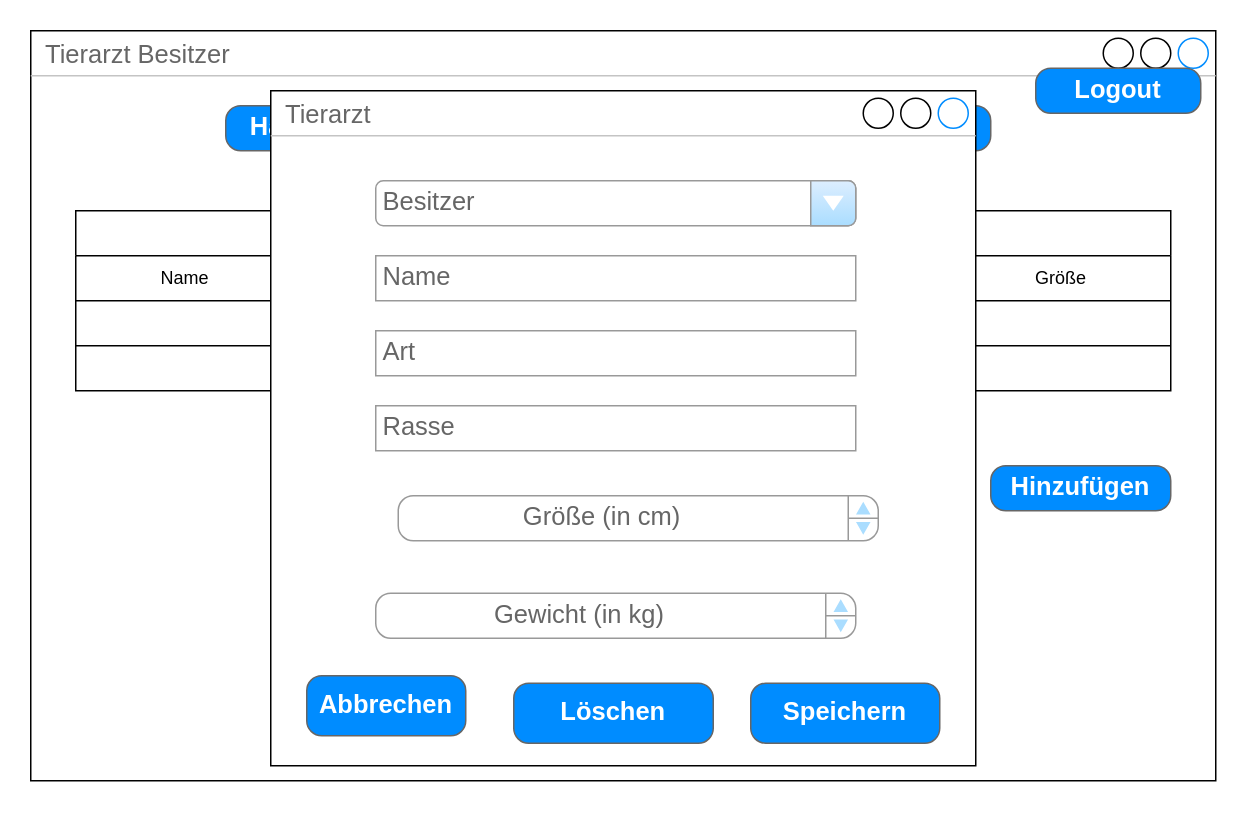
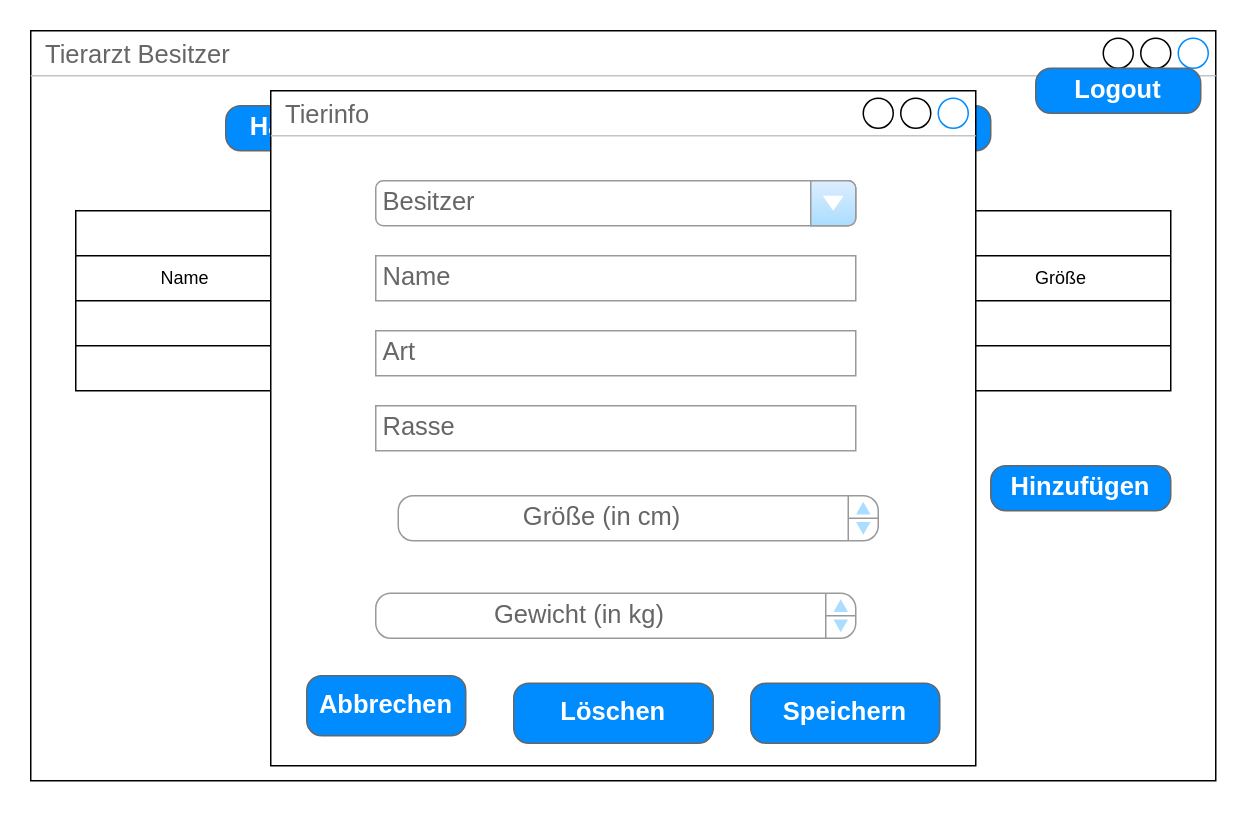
  <mxCell id="0" />
  <mxCell id="1" parent="0" />
  <mxCell id="2" value="Tierarzt Besitzer" style="strokeWidth=1;shadow=0;dashed=0;align=center;html=1;shape=mxgraph.mockup.containers.window;align=left;verticalAlign=top;spacingLeft=8;strokeColor2=#008cff;strokeColor3=#c4c4c4;fontColor=#666666;mainText=;fontSize=17;labelBackgroundColor=none;" parent="1" vertex="1"><mxGeometry x="20" y="20" width="790" height="500" as="geometry" /></mxCell>
  <mxCell id="3" value="Logout" style="strokeWidth=1;shadow=0;dashed=0;align=center;html=1;shape=mxgraph.mockup.buttons.button;strokeColor=#666666;fontColor=#ffffff;mainText=;buttonStyle=round;fontSize=17;fontStyle=1;fillColor=#008cff;whiteSpace=wrap;" parent="1" vertex="1"><mxGeometry x="690" y="45" width="110" height="30" as="geometry" /></mxCell>
  <mxCell id="4" value="Nachrichten" style="strokeWidth=1;shadow=0;dashed=0;align=center;html=1;shape=mxgraph.mockup.buttons.button;strokeColor=#666666;fontColor=#ffffff;mainText=;buttonStyle=round;fontSize=17;fontStyle=1;fillColor=#008cff;whiteSpace=wrap;" parent="1" vertex="1"><mxGeometry x="540" y="70" width="120" height="30" as="geometry" /></mxCell>
  <mxCell id="5" value="Hauptseite" style="strokeWidth=1;shadow=0;dashed=0;align=center;html=1;shape=mxgraph.mockup.buttons.button;strokeColor=#666666;fontColor=#ffffff;mainText=;buttonStyle=round;fontSize=17;fontStyle=1;fillColor=#008cff;whiteSpace=wrap;" parent="1" vertex="1"><mxGeometry x="150" y="70" width="120" height="30" as="geometry" /></mxCell>
  <mxCell id="6" value="Termine" style="strokeWidth=1;shadow=0;dashed=0;align=center;html=1;shape=mxgraph.mockup.buttons.button;strokeColor=#666666;fontColor=#ffffff;mainText=;buttonStyle=round;fontSize=17;fontStyle=1;fillColor=#008cff;whiteSpace=wrap;" parent="1" vertex="1"><mxGeometry x="280" y="70" width="120" height="30" as="geometry" /></mxCell>
  <mxCell id="7" value="Verwaltung" style="strokeWidth=1;shadow=0;dashed=0;align=center;html=1;shape=mxgraph.mockup.buttons.button;strokeColor=#666666;fontColor=#ffffff;mainText=;buttonStyle=round;fontSize=17;fontStyle=1;fillColor=#008cff;whiteSpace=wrap;" parent="1" vertex="1"><mxGeometry x="410" y="70" width="120" height="30" as="geometry" /></mxCell>
  <mxCell id="8" value="Tiere" style="shape=table;html=1;whiteSpace=wrap;startSize=30;container=1;collapsible=0;childLayout=tableLayout;fontStyle=1;align=center;" parent="1" vertex="1"><mxGeometry x="50" y="140" width="730" height="120" as="geometry" /></mxCell>
  <mxCell id="9" value="" style="shape=partialRectangle;html=1;whiteSpace=wrap;collapsible=0;dropTarget=0;pointerEvents=0;fillColor=none;top=0;left=0;bottom=0;right=0;points=[[0,0.5],[1,0.5]];portConstraint=eastwest;" parent="8" vertex="1"><mxGeometry y="30" width="730" height="30" as="geometry" /></mxCell>
  <mxCell id="10" value="Name" style="shape=partialRectangle;html=1;whiteSpace=wrap;connectable=0;fillColor=none;top=0;left=0;bottom=0;right=0;overflow=hidden;" parent="9" vertex="1"><mxGeometry width="146" height="30" as="geometry" /></mxCell>
  <mxCell id="11" value="Art" style="shape=partialRectangle;html=1;whiteSpace=wrap;connectable=0;fillColor=none;top=0;left=0;bottom=0;right=0;overflow=hidden;" parent="9" vertex="1"><mxGeometry x="146" width="145" height="30" as="geometry" /></mxCell>
  <mxCell id="12" value="Rasse" style="shape=partialRectangle;html=1;whiteSpace=wrap;connectable=0;fillColor=none;top=0;left=0;bottom=0;right=0;overflow=hidden;" parent="9" vertex="1"><mxGeometry x="291" width="146" height="30" as="geometry" /></mxCell>
  <mxCell id="13" value="Gewicht" style="shape=partialRectangle;html=1;whiteSpace=wrap;connectable=0;fillColor=none;top=0;left=0;bottom=0;right=0;overflow=hidden;" parent="9" vertex="1"><mxGeometry x="437" width="147" height="30" as="geometry" /></mxCell>
  <mxCell id="14" value="Größe" style="shape=partialRectangle;html=1;whiteSpace=wrap;connectable=0;fillColor=none;top=0;left=0;bottom=0;right=0;overflow=hidden;" parent="9" vertex="1"><mxGeometry x="584" width="146" height="30" as="geometry" /></mxCell>
  <mxCell id="15" value="" style="shape=partialRectangle;html=1;whiteSpace=wrap;collapsible=0;dropTarget=0;pointerEvents=0;fillColor=none;top=0;left=0;bottom=0;right=0;points=[[0,0.5],[1,0.5]];portConstraint=eastwest;" parent="8" vertex="1"><mxGeometry y="60" width="730" height="30" as="geometry" /></mxCell>
  <mxCell id="16" value="" style="shape=partialRectangle;html=1;whiteSpace=wrap;connectable=0;fillColor=none;top=0;left=0;bottom=0;right=0;overflow=hidden;" parent="15" vertex="1"><mxGeometry width="146" height="30" as="geometry" /></mxCell>
  <mxCell id="17" value="" style="shape=partialRectangle;html=1;whiteSpace=wrap;connectable=0;fillColor=none;top=0;left=0;bottom=0;right=0;overflow=hidden;" parent="15" vertex="1"><mxGeometry x="146" width="145" height="30" as="geometry" /></mxCell>
  <mxCell id="18" value="" style="shape=partialRectangle;html=1;whiteSpace=wrap;connectable=0;fillColor=none;top=0;left=0;bottom=0;right=0;overflow=hidden;" parent="15" vertex="1"><mxGeometry x="291" width="146" height="30" as="geometry" /></mxCell>
  <mxCell id="19" style="shape=partialRectangle;html=1;whiteSpace=wrap;connectable=0;fillColor=none;top=0;left=0;bottom=0;right=0;overflow=hidden;" parent="15" vertex="1"><mxGeometry x="437" width="147" height="30" as="geometry" /></mxCell>
  <mxCell id="20" style="shape=partialRectangle;html=1;whiteSpace=wrap;connectable=0;fillColor=none;top=0;left=0;bottom=0;right=0;overflow=hidden;" parent="15" vertex="1"><mxGeometry x="584" width="146" height="30" as="geometry" /></mxCell>
  <mxCell id="21" value="" style="shape=partialRectangle;html=1;whiteSpace=wrap;collapsible=0;dropTarget=0;pointerEvents=0;fillColor=none;top=0;left=0;bottom=0;right=0;points=[[0,0.5],[1,0.5]];portConstraint=eastwest;" parent="8" vertex="1"><mxGeometry y="90" width="730" height="30" as="geometry" /></mxCell>
  <mxCell id="22" value="" style="shape=partialRectangle;html=1;whiteSpace=wrap;connectable=0;fillColor=none;top=0;left=0;bottom=0;right=0;overflow=hidden;" parent="21" vertex="1"><mxGeometry width="146" height="30" as="geometry" /></mxCell>
  <mxCell id="23" value="" style="shape=partialRectangle;html=1;whiteSpace=wrap;connectable=0;fillColor=none;top=0;left=0;bottom=0;right=0;overflow=hidden;" parent="21" vertex="1"><mxGeometry x="146" width="145" height="30" as="geometry" /></mxCell>
  <mxCell id="24" value="" style="shape=partialRectangle;html=1;whiteSpace=wrap;connectable=0;fillColor=none;top=0;left=0;bottom=0;right=0;overflow=hidden;" parent="21" vertex="1"><mxGeometry x="291" width="146" height="30" as="geometry" /></mxCell>
  <mxCell id="25" style="shape=partialRectangle;html=1;whiteSpace=wrap;connectable=0;fillColor=none;top=0;left=0;bottom=0;right=0;overflow=hidden;" parent="21" vertex="1"><mxGeometry x="437" width="147" height="30" as="geometry" /></mxCell>
  <mxCell id="26" style="shape=partialRectangle;html=1;whiteSpace=wrap;connectable=0;fillColor=none;top=0;left=0;bottom=0;right=0;overflow=hidden;" parent="21" vertex="1"><mxGeometry x="584" width="146" height="30" as="geometry" /></mxCell>
  <mxCell id="27" value="Hinzufügen" style="strokeWidth=1;shadow=0;dashed=0;align=center;html=1;shape=mxgraph.mockup.buttons.button;strokeColor=#666666;fontColor=#ffffff;mainText=;buttonStyle=round;fontSize=17;fontStyle=1;fillColor=#008cff;whiteSpace=wrap;" parent="1" vertex="1"><mxGeometry x="660" y="310" width="120" height="30" as="geometry" /></mxCell>
- <mxCell id="28" value="Tierarzt" style="strokeWidth=1;shadow=0;dashed=0;align=center;html=1;shape=mxgraph.mockup.containers.window;align=left;verticalAlign=top;spacingLeft=8;strokeColor2=#008cff;strokeColor3=#c4c4c4;fontColor=#666666;mainText=;fontSize=17;labelBackgroundColor=none;" parent="1" vertex="1"><mxGeometry x="180" y="60" width="470" height="450" as="geometry" /></mxCell>
+ <mxCell id="28" value="Tierinfo" style="strokeWidth=1;shadow=0;dashed=0;align=center;html=1;shape=mxgraph.mockup.containers.window;align=left;verticalAlign=top;spacingLeft=8;strokeColor2=#008cff;strokeColor3=#c4c4c4;fontColor=#666666;mainText=;fontSize=17;labelBackgroundColor=none;" parent="1" vertex="1"><mxGeometry x="180" y="60" width="470" height="450" as="geometry" /></mxCell>
  <mxCell id="29" value="Besitzer" style="strokeWidth=1;shadow=0;dashed=0;align=center;html=1;shape=mxgraph.mockup.forms.comboBox;strokeColor=#999999;fillColor=#ddeeff;align=left;fillColor2=#aaddff;mainText=;fontColor=#666666;fontSize=17;spacingLeft=3;" parent="1" vertex="1"><mxGeometry x="250" y="120" width="320" height="30" as="geometry" /></mxCell>
  <mxCell id="30" value="Name" style="strokeWidth=1;shadow=0;dashed=0;align=center;html=1;shape=mxgraph.mockup.forms.pwField;strokeColor=#999999;mainText=;align=left;fontColor=#666666;fontSize=17;spacingLeft=3;" parent="1" vertex="1"><mxGeometry x="250" y="170" width="320" height="30" as="geometry" /></mxCell>
  <mxCell id="31" value="Art" style="strokeWidth=1;shadow=0;dashed=0;align=center;html=1;shape=mxgraph.mockup.forms.pwField;strokeColor=#999999;mainText=;align=left;fontColor=#666666;fontSize=17;spacingLeft=3;" parent="1" vertex="1"><mxGeometry x="250" y="220" width="320" height="30" as="geometry" /></mxCell>
  <mxCell id="32" value="Rasse" style="strokeWidth=1;shadow=0;dashed=0;align=center;html=1;shape=mxgraph.mockup.forms.pwField;strokeColor=#999999;mainText=;align=left;fontColor=#666666;fontSize=17;spacingLeft=3;" parent="1" vertex="1"><mxGeometry x="250" y="270" width="320" height="30" as="geometry" /></mxCell>
  <mxCell id="33" value="&lt;table style=&quot;width: 100% ; height: 100%&quot; cellspacing=&quot;0&quot; cellpadding=&quot;0&quot;&gt;&lt;tbody&gt;&lt;tr&gt;&lt;td style=&quot;width: 85%&quot;&gt;Größe (in cm)&lt;br&gt;&lt;/td&gt;&lt;td style=&quot;width: 15%&quot;&gt;&lt;br&gt;&lt;/td&gt;&lt;/tr&gt;&lt;/tbody&gt;&lt;/table&gt;" style="strokeWidth=1;shadow=0;dashed=0;align=center;html=1;shape=mxgraph.mockup.forms.spinner;strokeColor=#999999;spinLayout=right;spinStyle=normal;adjStyle=triangle;fillColor=#aaddff;fontSize=17;fontColor=#666666;mainText=;html=1;overflow=fill;" parent="1" vertex="1"><mxGeometry x="265" y="330" width="320" height="30" as="geometry" /></mxCell>
  <mxCell id="34" value="&lt;table style=&quot;width: 100% ; height: 100%&quot; cellspacing=&quot;0&quot; cellpadding=&quot;0&quot;&gt;&lt;tbody&gt;&lt;tr&gt;&lt;td style=&quot;width: 85%&quot;&gt;Gewicht (in kg)&lt;br&gt;&lt;/td&gt;&lt;td style=&quot;width: 15%&quot;&gt;&lt;br&gt;&lt;/td&gt;&lt;/tr&gt;&lt;/tbody&gt;&lt;/table&gt;" style="strokeWidth=1;shadow=0;dashed=0;align=center;html=1;shape=mxgraph.mockup.forms.spinner;strokeColor=#999999;spinLayout=right;spinStyle=normal;adjStyle=triangle;fillColor=#aaddff;fontSize=17;fontColor=#666666;mainText=;html=1;overflow=fill;" parent="1" vertex="1"><mxGeometry x="250" y="395" width="320" height="30" as="geometry" /></mxCell>
  <mxCell id="35" value="Abbrechen" style="strokeWidth=1;shadow=0;dashed=0;align=center;html=1;shape=mxgraph.mockup.buttons.button;strokeColor=#666666;fontColor=#ffffff;mainText=;buttonStyle=round;fontSize=17;fontStyle=1;fillColor=#008cff;whiteSpace=wrap;" parent="1" vertex="1"><mxGeometry x="204" y="450" width="106" height="40" as="geometry" /></mxCell>
  <mxCell id="36" value="Löschen" style="strokeWidth=1;shadow=0;dashed=0;align=center;html=1;shape=mxgraph.mockup.buttons.button;strokeColor=#666666;fontColor=#ffffff;mainText=;buttonStyle=round;fontSize=17;fontStyle=1;fillColor=#008cff;whiteSpace=wrap;" parent="1" vertex="1"><mxGeometry x="342" y="455" width="133" height="40" as="geometry" /></mxCell>
  <mxCell id="37" value="Speichern" style="strokeWidth=1;shadow=0;dashed=0;align=center;html=1;shape=mxgraph.mockup.buttons.button;strokeColor=#666666;fontColor=#ffffff;mainText=;buttonStyle=round;fontSize=17;fontStyle=1;fillColor=#008cff;whiteSpace=wrap;" parent="1" vertex="1"><mxGeometry x="500" y="455" width="126" height="40" as="geometry" /></mxCell>
